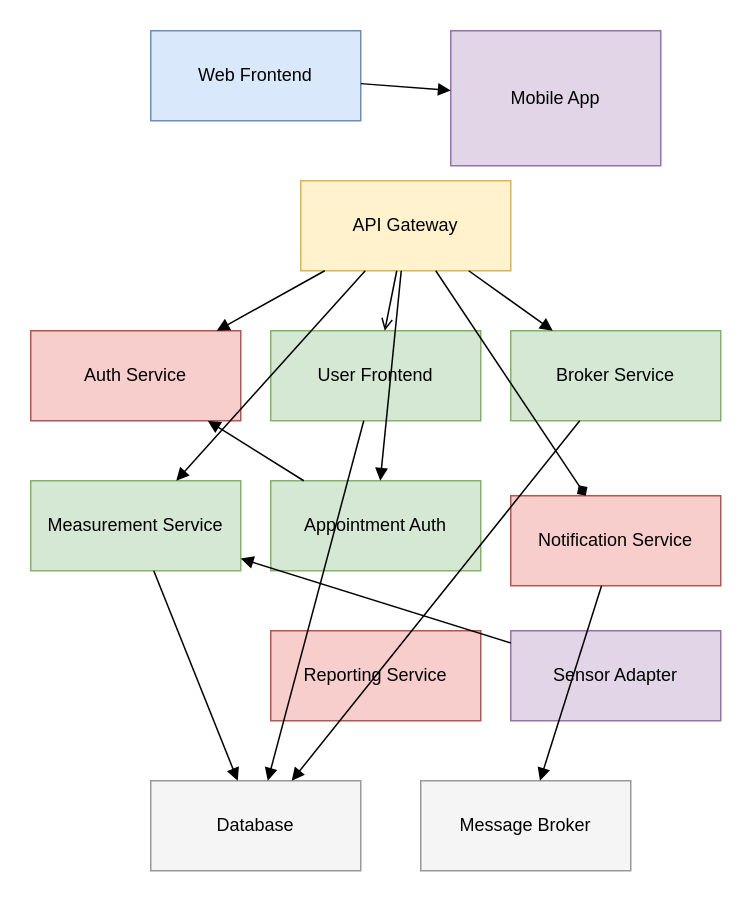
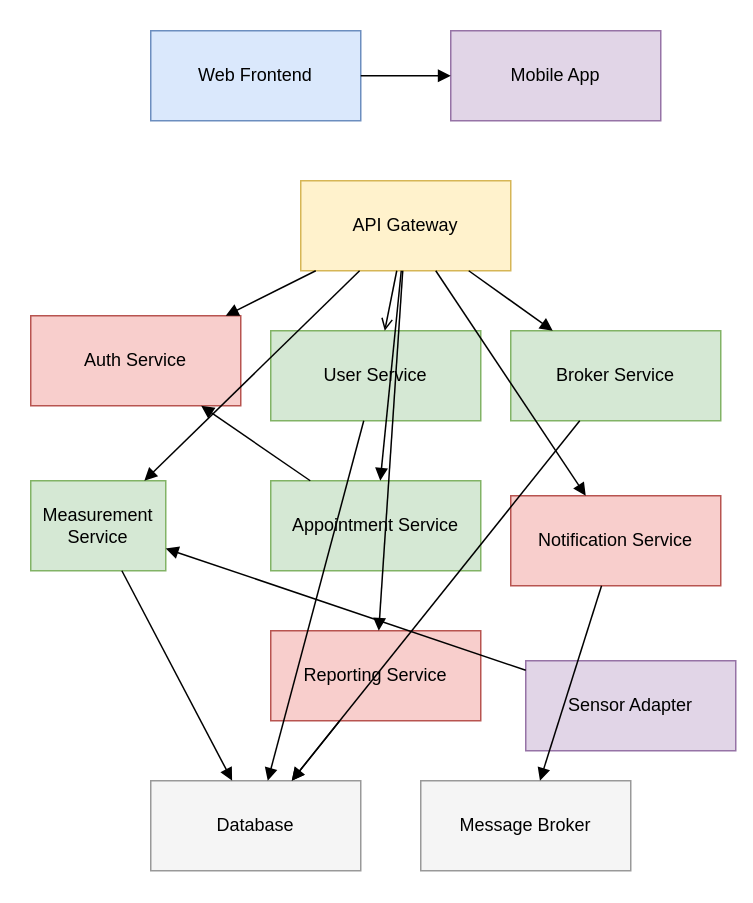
  <mxCell id="0" />
  <mxCell id="1" parent="0" />
  <mxCell id="2" value="Web Frontend" style="rounded;whiteSpace=wrap;html=1;fillColor=#DAE8FC;strokeColor=#6C8EBF;" vertex="1" parent="1"><mxGeometry x="100" y="20" width="140" height="60" as="geometry" /></mxCell>
- <mxCell id="3" value="Mobile App" style="rounded;whiteSpace=wrap;html=1;fillColor=#E1D5E7;strokeColor=#9673A6;" vertex="1" parent="1"><mxGeometry x="300" y="20" width="140" height="90" as="geometry" /></mxCell>
+ <mxCell id="3" value="Mobile App" style="rounded;whiteSpace=wrap;html=1;fillColor=#E1D5E7;strokeColor=#9673A6;" vertex="1" parent="1"><mxGeometry x="300" y="20" width="140" height="60" as="geometry" /></mxCell>
  <mxCell id="4" value="API Gateway" style="rounded;whiteSpace=wrap;html=1;fillColor=#FFF2CC;strokeColor=#D6B656;" vertex="1" parent="1"><mxGeometry x="200" y="120" width="140" height="60" as="geometry" /></mxCell>
- <mxCell id="5" value="Auth Service" style="rounded;whiteSpace=wrap;html=1;fillColor=#F8CECC;strokeColor=#B85450;" vertex="1" parent="1"><mxGeometry x="20" y="220" width="140" height="60" as="geometry" /></mxCell>
- <mxCell id="6" value="User Frontend" style="rounded;whiteSpace=wrap;html=1;fillColor=#D5E8D4;strokeColor=#82B366;" vertex="1" parent="1"><mxGeometry x="180" y="220" width="140" height="60" as="geometry" /></mxCell>
+ <mxCell id="5" value="Auth Service" style="rounded;whiteSpace=wrap;html=1;fillColor=#F8CECC;strokeColor=#B85450;" vertex="1" parent="1"><mxGeometry x="20" y="210" width="140" height="60" as="geometry" /></mxCell>
+ <mxCell id="6" value="User Service" style="rounded;whiteSpace=wrap;html=1;fillColor=#D5E8D4;strokeColor=#82B366;" vertex="1" parent="1"><mxGeometry x="180" y="220" width="140" height="60" as="geometry" /></mxCell>
  <mxCell id="7" value="Broker Service" style="rounded;whiteSpace=wrap;html=1;fillColor=#D5E8D4;strokeColor=#82B366;" vertex="1" parent="1"><mxGeometry x="340" y="220" width="140" height="60" as="geometry" /></mxCell>
- <mxCell id="8" value="Measurement Service" style="rounded;whiteSpace=wrap;html=1;fillColor=#D5E8D4;strokeColor=#82B366;" vertex="1" parent="1"><mxGeometry x="20" y="320" width="140" height="60" as="geometry" /></mxCell>
- <mxCell id="9" value="Appointment Auth" style="rounded;whiteSpace=wrap;html=1;fillColor=#D5E8D4;strokeColor=#82B366;" vertex="1" parent="1"><mxGeometry x="180" y="320" width="140" height="60" as="geometry" /></mxCell>
+ <mxCell id="8" value="Measurement Service" style="rounded;whiteSpace=wrap;html=1;fillColor=#D5E8D4;strokeColor=#82B366;" vertex="1" parent="1"><mxGeometry x="20" y="320" width="90" height="60" as="geometry" /></mxCell>
+ <mxCell id="9" value="Appointment Service" style="rounded;whiteSpace=wrap;html=1;fillColor=#D5E8D4;strokeColor=#82B366;" vertex="1" parent="1"><mxGeometry x="180" y="320" width="140" height="60" as="geometry" /></mxCell>
  <mxCell id="10" value="Notification Service" style="rounded;whiteSpace=wrap;html=1;fillColor=#F8CECC;strokeColor=#B85450;" vertex="1" parent="1"><mxGeometry x="340" y="330" width="140" height="60" as="geometry" /></mxCell>
  <mxCell id="11" value="Reporting Service" style="rounded;whiteSpace=wrap;html=1;fillColor=#F8CECC;strokeColor=#B85450;" vertex="1" parent="1"><mxGeometry x="180" y="420" width="140" height="60" as="geometry" /></mxCell>
- <mxCell id="12" value="Sensor Adapter" style="rounded;whiteSpace=wrap;html=1;fillColor=#E1D5E7;strokeColor=#9673A6;" vertex="1" parent="1"><mxGeometry x="340" y="420" width="140" height="60" as="geometry" /></mxCell>
+ <mxCell id="12" value="Sensor Adapter" style="rounded;whiteSpace=wrap;html=1;fillColor=#E1D5E7;strokeColor=#9673A6;" vertex="1" parent="1"><mxGeometry x="350" y="440" width="140" height="60" as="geometry" /></mxCell>
  <mxCell id="13" value="Database" style="rounded;whiteSpace=wrap;html=1;fillColor=#F5F5F5;strokeColor=#999999;" vertex="1" parent="1"><mxGeometry x="100" y="520" width="140" height="60" as="geometry" /></mxCell>
  <mxCell id="14" value="Message Broker" style="rounded;whiteSpace=wrap;html=1;fillColor=#F5F5F5;strokeColor=#999999;" vertex="1" parent="1"><mxGeometry x="280" y="520" width="140" height="60" as="geometry" /></mxCell>
  <mxCell id="15" edge="1" parent="1" source="2" target="3" style="endArrow=block;html=1;"><mxGeometry relative="1" as="geometry" /></mxCell>
  <mxCell id="16" edge="1" parent="1" source="4" target="5" style="endArrow=block;html=1;"><mxGeometry relative="1" as="geometry" /></mxCell>
  <mxCell id="17" edge="1" parent="1" source="4" target="6" style="endArrow=open;html=1;"><mxGeometry relative="1" as="geometry" /></mxCell>
  <mxCell id="18" edge="1" parent="1" source="4" target="7" style="endArrow=block;html=1;"><mxGeometry relative="1" as="geometry" /></mxCell>
  <mxCell id="19" edge="1" parent="1" source="4" target="8" style="endArrow=block;html=1;"><mxGeometry relative="1" as="geometry" /></mxCell>
  <mxCell id="20" edge="1" parent="1" source="4" target="9" style="endArrow=block;html=1;"><mxGeometry relative="1" as="geometry" /></mxCell>
- <mxCell id="21" edge="1" parent="1" source="4" target="10" style="endArrow=diamond;html=1;"><mxGeometry relative="1" as="geometry" /></mxCell>
+ <mxCell id="21" edge="1" parent="1" source="4" target="10" style="endArrow=block;html=1;"><mxGeometry relative="1" as="geometry" /></mxCell>
+ <mxCell id="22" edge="1" parent="1" source="4" target="11" style="endArrow=block;html=1;"><mxGeometry relative="1" as="geometry" /></mxCell>
  <mxCell id="23" edge="1" parent="1" source="6" target="13" style="endArrow=block;html=1;"><mxGeometry relative="1" as="geometry" /></mxCell>
  <mxCell id="24" edge="1" parent="1" source="7" target="13" style="endArrow=block;html=1;"><mxGeometry relative="1" as="geometry" /></mxCell>
  <mxCell id="25" edge="1" parent="1" source="8" target="13" style="endArrow=block;html=1;"><mxGeometry relative="1" as="geometry" /></mxCell>
  <mxCell id="26" edge="1" parent="1" source="9" target="5" style="endArrow=block;html=1;"><mxGeometry relative="1" as="geometry" /></mxCell>
  <mxCell id="27" edge="1" parent="1" source="10" target="14" style="endArrow=block;html=1;"><mxGeometry relative="1" as="geometry" /></mxCell>
+ <mxCell id="28" edge="1" parent="1" source="11" target="13" style="endArrow=block;html=1;"><mxGeometry relative="1" as="geometry" /></mxCell>
  <mxCell id="29" edge="1" parent="1" source="12" target="8" style="endArrow=block;html=1;"><mxGeometry relative="1" as="geometry" /></mxCell>
